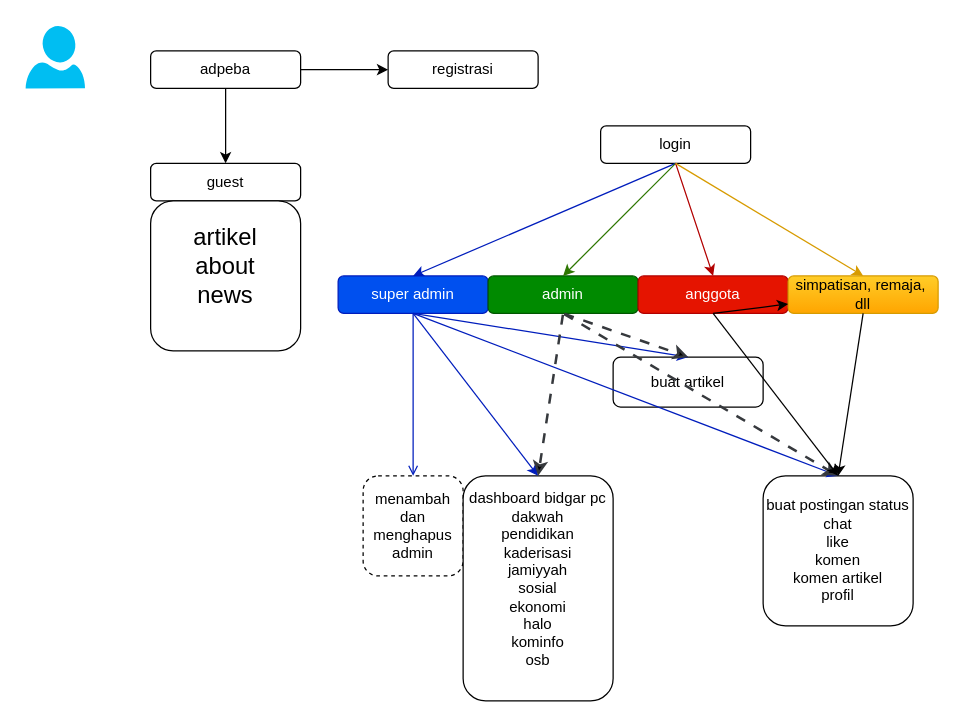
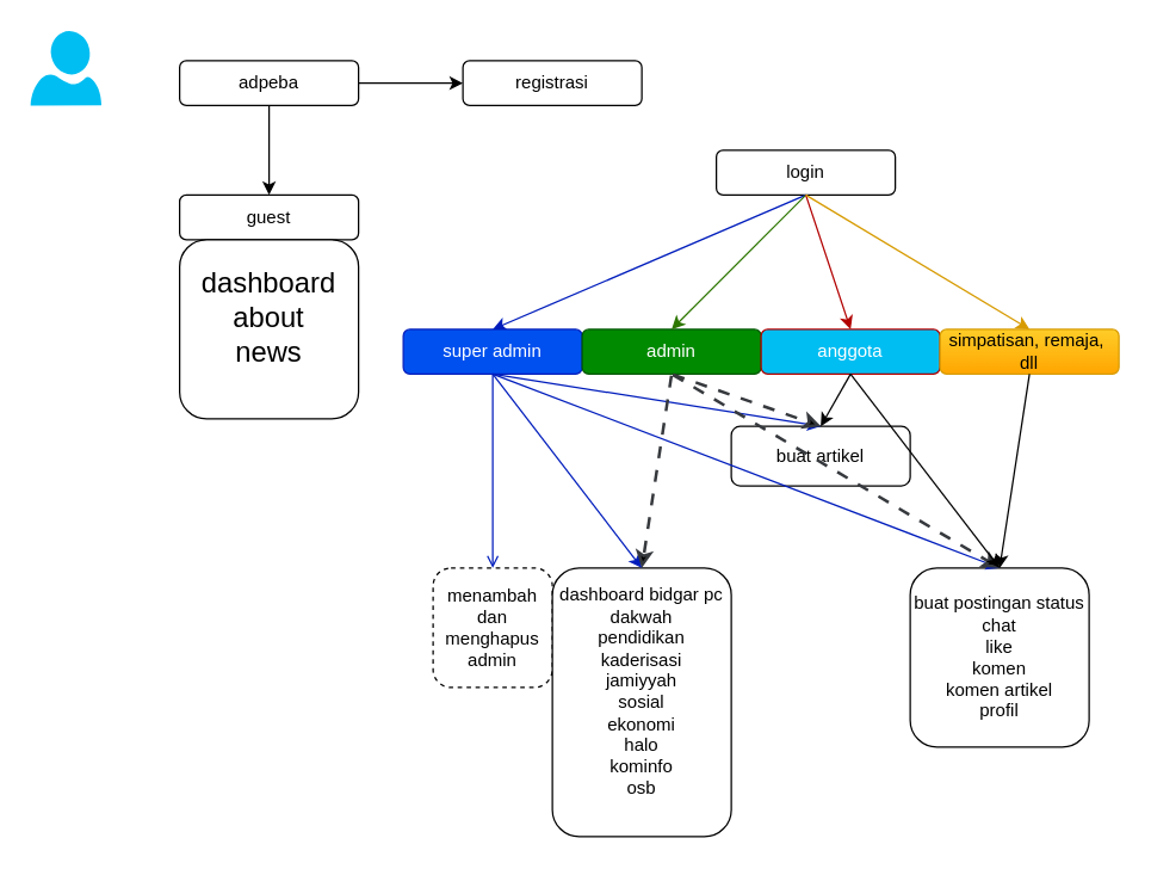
  <mxCell id="0" />
  <mxCell id="1" parent="0" />
  <mxCell id="2" value="" style="verticalLabelPosition=bottom;html=1;verticalAlign=top;align=center;strokeColor=none;fillColor=#00BEF2;shape=mxgraph.azure.user;rounded=1;" vertex="1" parent="1"><mxGeometry x="20" y="20" width="47.5" height="50" as="geometry" /></mxCell>
  <mxCell id="3" value="adpeba" style="rounded=1;whiteSpace=wrap;html=1;" vertex="1" parent="1"><mxGeometry x="120" y="40" width="120" height="30" as="geometry" /></mxCell>
  <mxCell id="4" value="" style="endArrow=classic;html=1;rounded=1;exitX=1;exitY=0.5;exitDx=0;exitDy=0;" edge="1" parent="1" source="3"><mxGeometry width="50" height="50" relative="1" as="geometry"><mxPoint x="260" y="360" as="sourcePoint" /><mxPoint x="310" y="55" as="targetPoint" /></mxGeometry></mxCell>
  <mxCell id="5" value="registrasi" style="rounded=1;whiteSpace=wrap;html=1;" vertex="1" parent="1"><mxGeometry x="310" y="40" width="120" height="30" as="geometry" /></mxCell>
  <mxCell id="6" value="" style="endArrow=classic;html=1;rounded=1;exitX=0.5;exitY=1;exitDx=0;exitDy=0;" edge="1" parent="1" source="3"><mxGeometry width="50" height="50" relative="1" as="geometry"><mxPoint x="260" y="260" as="sourcePoint" /><mxPoint x="180" y="130" as="targetPoint" /></mxGeometry></mxCell>
  <mxCell id="7" value="guest" style="rounded=1;whiteSpace=wrap;html=1;" vertex="1" parent="1"><mxGeometry x="120" y="130" width="120" height="30" as="geometry" /></mxCell>
- <mxCell id="8" value="&lt;font style=&quot;font-size: 19px;&quot;&gt;artikel&lt;/font&gt;&lt;div&gt;&lt;font style=&quot;font-size: 19px;&quot;&gt;about&lt;/font&gt;&lt;/div&gt;&lt;div&gt;&lt;font style=&quot;font-size: 19px;&quot;&gt;news&lt;/font&gt;&lt;/div&gt;&lt;div&gt;&lt;br&gt;&lt;/div&gt;" style="whiteSpace=wrap;html=1;aspect=fixed;rounded=1;" vertex="1" parent="1"><mxGeometry x="120" y="160" width="120" height="120" as="geometry" /></mxCell>
+ <mxCell id="8" value="&lt;font style=&quot;font-size: 19px;&quot;&gt;dashboard&lt;/font&gt;&lt;div&gt;&lt;font style=&quot;font-size: 19px;&quot;&gt;about&lt;/font&gt;&lt;/div&gt;&lt;div&gt;&lt;font style=&quot;font-size: 19px;&quot;&gt;news&lt;/font&gt;&lt;/div&gt;&lt;div&gt;&lt;br&gt;&lt;/div&gt;" style="whiteSpace=wrap;html=1;aspect=fixed;rounded=1;" vertex="1" parent="1"><mxGeometry x="120" y="160" width="120" height="120" as="geometry" /></mxCell>
  <mxCell id="9" value="login" style="rounded=1;whiteSpace=wrap;html=1;" vertex="1" parent="1"><mxGeometry x="480" y="100" width="120" height="30" as="geometry" /></mxCell>
  <mxCell id="10" value="" style="endArrow=classic;html=1;rounded=1;entryX=0.5;entryY=0;entryDx=0;entryDy=0;exitX=0.5;exitY=1;exitDx=0;exitDy=0;fillColor=#0050ef;strokeColor=#001DBC;" edge="1" parent="1" source="9" target="11"><mxGeometry width="50" height="50" relative="1" as="geometry"><mxPoint x="360" y="210" as="sourcePoint" /><mxPoint x="370" y="290" as="targetPoint" /></mxGeometry></mxCell>
  <mxCell id="11" value="super admin" style="rounded=1;whiteSpace=wrap;html=1;fillColor=#0050ef;fontColor=#ffffff;strokeColor=#001DBC;" vertex="1" parent="1"><mxGeometry x="270" y="220" width="120" height="30" as="geometry" /></mxCell>
  <mxCell id="12" value="admin" style="rounded=1;whiteSpace=wrap;html=1;fillColor=#008a00;fontColor=#ffffff;strokeColor=#005700;" vertex="1" parent="1"><mxGeometry x="390" y="220" width="120" height="30" as="geometry" /></mxCell>
  <mxCell id="13" value="" style="endArrow=classic;html=1;rounded=1;entryX=0.5;entryY=0;entryDx=0;entryDy=0;exitX=0.5;exitY=1;exitDx=0;exitDy=0;fillColor=#60a917;strokeColor=#2D7600;" edge="1" parent="1" source="9" target="12"><mxGeometry width="50" height="50" relative="1" as="geometry"><mxPoint x="360" y="210" as="sourcePoint" /><mxPoint x="370" y="290" as="targetPoint" /></mxGeometry></mxCell>
- <mxCell id="14" value="anggota" style="rounded=1;whiteSpace=wrap;html=1;fillColor=#e51400;fontColor=#ffffff;strokeColor=#B20000;" vertex="1" parent="1"><mxGeometry x="510" y="220" width="120" height="30" as="geometry" /></mxCell>
+ <mxCell id="14" value="anggota" style="rounded=1;whiteSpace=wrap;html=1;fillColor=#00bef2;fontColor=#ffffff;strokeColor=#B20000;" vertex="1" parent="1"><mxGeometry x="510" y="220" width="120" height="30" as="geometry" /></mxCell>
  <mxCell id="15" value="" style="endArrow=classic;html=1;rounded=1;entryX=0.5;entryY=0;entryDx=0;entryDy=0;exitX=0.5;exitY=1;exitDx=0;exitDy=0;fillColor=#e51400;strokeColor=#B20000;" edge="1" parent="1" source="9" target="14"><mxGeometry width="50" height="50" relative="1" as="geometry"><mxPoint x="360" y="210" as="sourcePoint" /><mxPoint x="370" y="290" as="targetPoint" /></mxGeometry></mxCell>
  <mxCell id="16" value="menambah dan menghapus admin" style="whiteSpace=wrap;html=1;aspect=fixed;rounded=1;dashed=1;" vertex="1" parent="1"><mxGeometry x="290" y="380" width="80" height="80" as="geometry" /></mxCell>
  <mxCell id="17" value="dashboard bidgar pc&lt;div&gt;dakwah&lt;/div&gt;&lt;div&gt;pendidikan&lt;/div&gt;&lt;div&gt;kaderisasi&lt;/div&gt;&lt;div&gt;jamiyyah&lt;/div&gt;&lt;div&gt;sosial&lt;/div&gt;&lt;div&gt;ekonomi&lt;/div&gt;&lt;div&gt;halo&lt;/div&gt;&lt;div&gt;kominfo&lt;/div&gt;&lt;div&gt;osb&lt;br&gt;&lt;div&gt;&lt;br&gt;&lt;/div&gt;&lt;/div&gt;" style="rounded=1;whiteSpace=wrap;html=1;" vertex="1" parent="1"><mxGeometry x="370" y="380" width="120" height="180" as="geometry" /></mxCell>
  <mxCell id="18" value="buat artikel" style="rounded=1;whiteSpace=wrap;html=1;" vertex="1" parent="1"><mxGeometry x="490" y="285" width="120" height="40" as="geometry" /></mxCell>
  <mxCell id="19" value="simpatisan, remaja,&amp;nbsp; dll" style="rounded=1;whiteSpace=wrap;html=1;fillColor=#ffcd28;gradientColor=#ffa500;strokeColor=#d79b00;" vertex="1" parent="1"><mxGeometry x="630" y="220" width="120" height="30" as="geometry" /></mxCell>
  <mxCell id="20" value="" style="endArrow=classic;html=1;rounded=1;entryX=0.5;entryY=0;entryDx=0;entryDy=0;exitX=0.5;exitY=1;exitDx=0;exitDy=0;fillColor=#ffcd28;gradientColor=#ffa500;strokeColor=#d79b00;" edge="1" parent="1" source="9" target="19"><mxGeometry width="50" height="50" relative="1" as="geometry"><mxPoint x="360" y="210" as="sourcePoint" /><mxPoint x="370" y="290" as="targetPoint" /></mxGeometry></mxCell>
  <mxCell id="21" value="buat postingan status&lt;div&gt;chat&lt;/div&gt;&lt;div&gt;like&lt;/div&gt;&lt;div&gt;komen&lt;/div&gt;&lt;div&gt;komen artikel&lt;/div&gt;&lt;div&gt;profil&lt;/div&gt;" style="rounded=1;whiteSpace=wrap;html=1;" vertex="1" parent="1"><mxGeometry x="610" y="380" width="120" height="120" as="geometry" /></mxCell>
  <mxCell id="22" value="" style="endArrow=open;html=1;rounded=1;exitX=0.5;exitY=1;exitDx=0;exitDy=0;entryX=0.5;entryY=0;entryDx=0;entryDy=0;fillColor=#0050ef;strokeColor=#001DBC;" edge="1" parent="1" source="11" target="16"><mxGeometry width="50" height="50" relative="1" as="geometry"><mxPoint x="400" y="410" as="sourcePoint" /><mxPoint x="450" y="360" as="targetPoint" /></mxGeometry></mxCell>
  <mxCell id="23" value="" style="endArrow=classic;html=1;rounded=1;exitX=0.5;exitY=1;exitDx=0;exitDy=0;entryX=0.5;entryY=0;entryDx=0;entryDy=0;fillColor=#0050ef;strokeColor=#001DBC;" edge="1" parent="1" source="11" target="17"><mxGeometry width="50" height="50" relative="1" as="geometry"><mxPoint x="400" y="410" as="sourcePoint" /><mxPoint x="450" y="360" as="targetPoint" /></mxGeometry></mxCell>
  <mxCell id="24" value="" style="endArrow=classic;html=1;rounded=1;exitX=0.5;exitY=1;exitDx=0;exitDy=0;entryX=0.5;entryY=0;entryDx=0;entryDy=0;fillColor=#0050ef;strokeColor=#001DBC;" edge="1" parent="1" source="11" target="18"><mxGeometry width="50" height="50" relative="1" as="geometry"><mxPoint x="400" y="410" as="sourcePoint" /><mxPoint x="450" y="360" as="targetPoint" /></mxGeometry></mxCell>
  <mxCell id="25" value="" style="endArrow=classic;html=1;rounded=1;exitX=0.5;exitY=1;exitDx=0;exitDy=0;entryX=0.5;entryY=0;entryDx=0;entryDy=0;fillColor=#0050ef;strokeColor=#001DBC;" edge="1" parent="1" source="11" target="21"><mxGeometry width="50" height="50" relative="1" as="geometry"><mxPoint x="400" y="410" as="sourcePoint" /><mxPoint x="450" y="360" as="targetPoint" /></mxGeometry></mxCell>
  <mxCell id="26" value="" style="endArrow=classic;html=1;rounded=1;exitX=0.5;exitY=1;exitDx=0;exitDy=0;entryX=0.5;entryY=0;entryDx=0;entryDy=0;fillColor=#cdeb8b;strokeColor=#36393d;strokeWidth=2;shadow=0;flowAnimation=1;endFillColor=light-dark(#000000,#3CED24);" edge="1" parent="1" source="12" target="17"><mxGeometry width="50" height="50" relative="1" as="geometry"><mxPoint x="400" y="410" as="sourcePoint" /><mxPoint x="450" y="360" as="targetPoint" /></mxGeometry></mxCell>
  <mxCell id="27" value="" style="endArrow=classic;html=1;rounded=1;exitX=0.5;exitY=1;exitDx=0;exitDy=0;entryX=0.5;entryY=0;entryDx=0;entryDy=0;fillColor=#cdeb8b;strokeColor=#36393d;strokeWidth=2;shadow=0;flowAnimation=1;endFillColor=light-dark(#000000,#3CED24);" edge="1" parent="1" source="12" target="18"><mxGeometry width="50" height="50" relative="1" as="geometry"><mxPoint x="400" y="410" as="sourcePoint" /><mxPoint x="450" y="360" as="targetPoint" /></mxGeometry></mxCell>
  <mxCell id="28" value="" style="endArrow=classic;html=1;rounded=1;exitX=0.5;exitY=1;exitDx=0;exitDy=0;entryX=0.5;entryY=0;entryDx=0;entryDy=0;fillColor=#cdeb8b;strokeColor=#36393d;strokeWidth=2;shadow=0;flowAnimation=1;endFillColor=light-dark(#000000,#3CED24);" edge="1" parent="1" source="12" target="21"><mxGeometry width="50" height="50" relative="1" as="geometry"><mxPoint x="400" y="410" as="sourcePoint" /><mxPoint x="450" y="360" as="targetPoint" /></mxGeometry></mxCell>
- <mxCell id="29" value="" style="endArrow=classic;html=1;rounded=0;exitX=0.5;exitY=1;exitDx=0;exitDy=0;" edge="1" parent="1" source="14" target="19"><mxGeometry width="50" height="50" relative="1" as="geometry"><mxPoint x="400" y="410" as="sourcePoint" /><mxPoint x="450" y="360" as="targetPoint" /></mxGeometry></mxCell>
+ <mxCell id="29" value="" style="endArrow=classic;html=1;rounded=0;exitX=0.5;exitY=1;exitDx=0;exitDy=0;entryX=0.5;entryY=0;entryDx=0;entryDy=0;" edge="1" parent="1" source="14" target="18"><mxGeometry width="50" height="50" relative="1" as="geometry"><mxPoint x="400" y="410" as="sourcePoint" /><mxPoint x="450" y="360" as="targetPoint" /></mxGeometry></mxCell>
  <mxCell id="30" value="" style="endArrow=classic;html=1;rounded=0;exitX=0.5;exitY=1;exitDx=0;exitDy=0;entryX=0.5;entryY=0;entryDx=0;entryDy=0;" edge="1" parent="1" source="14" target="21"><mxGeometry width="50" height="50" relative="1" as="geometry"><mxPoint x="400" y="410" as="sourcePoint" /><mxPoint x="450" y="360" as="targetPoint" /></mxGeometry></mxCell>
  <mxCell id="31" value="" style="endArrow=classic;html=1;rounded=0;exitX=0.5;exitY=1;exitDx=0;exitDy=0;entryX=0.5;entryY=0;entryDx=0;entryDy=0;" edge="1" parent="1" source="19" target="21"><mxGeometry width="50" height="50" relative="1" as="geometry"><mxPoint x="400" y="410" as="sourcePoint" /><mxPoint x="730" y="360" as="targetPoint" /></mxGeometry></mxCell>
